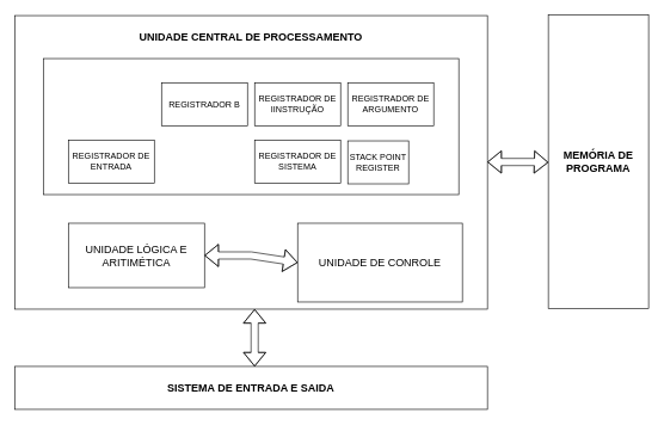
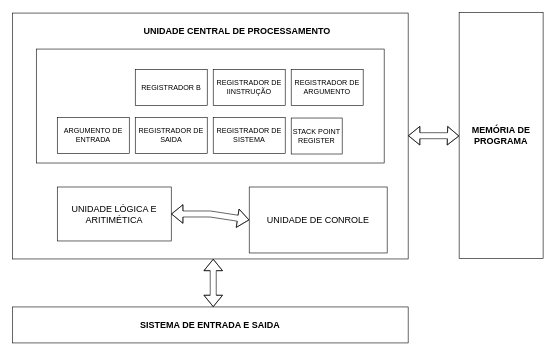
  <mxCell id="0" />
  <mxCell id="1" parent="0" />
  <mxCell id="2" value="" style="rounded=0;whiteSpace=wrap;html=1;fillColor=none;" parent="1" vertex="1"><mxGeometry x="20" y="21" width="660" height="410" as="geometry" /></mxCell>
- <mxCell id="3" value="UNIDADE CENTRAL DE PROCESSAMENTO" style="text;html=1;strokeColor=none;fillColor=none;align=center;verticalAlign=middle;whiteSpace=wrap;rounded=0;fontSize=15;fontStyle=1;" parent="1" vertex="1"><mxGeometry x="165" y="41" width="370" height="20" as="geometry" /></mxCell>
+ <mxCell id="3" value="UNIDADE CENTRAL DE PROCESSAMENTO" style="text;html=1;strokeColor=none;fillColor=none;align=center;verticalAlign=middle;whiteSpace=wrap;rounded=0;fontSize=15;fontStyle=1;" parent="1" vertex="1"><mxGeometry x="210" y="41" width="370" height="20" as="geometry" /></mxCell>
  <mxCell id="4" value="" style="rounded=0;whiteSpace=wrap;html=1;fillColor=none;" parent="1" vertex="1"><mxGeometry x="60" y="81" width="580" height="190" as="geometry" /></mxCell>
  <mxCell id="5" value="REGISTRADOR B" style="rounded=0;whiteSpace=wrap;html=1;fillColor=none;" parent="1" vertex="1"><mxGeometry x="225" y="115" width="120" height="60" as="geometry" /></mxCell>
  <mxCell id="6" value="REGISTRADOR DE IINSTRUÇÃO" style="rounded=0;whiteSpace=wrap;html=1;fillColor=none;" parent="1" vertex="1"><mxGeometry x="355" y="115" width="120" height="60" as="geometry" /></mxCell>
  <mxCell id="7" value="REGISTRADOR DE ARGUMENTO" style="rounded=0;whiteSpace=wrap;html=1;fillColor=none;" parent="1" vertex="1"><mxGeometry x="485" y="115" width="120" height="60" as="geometry" /></mxCell>
- <mxCell id="8" value="REGISTRADOR DE ENTRADA" style="rounded=0;whiteSpace=wrap;html=1;fillColor=none;" parent="1" vertex="1"><mxGeometry x="95" y="195" width="120" height="60" as="geometry" /></mxCell>
+ <mxCell id="8" value="ARGUMENTO DE ENTRADA" style="rounded=0;whiteSpace=wrap;html=1;fillColor=none;" parent="1" vertex="1"><mxGeometry x="95" y="195" width="120" height="60" as="geometry" /></mxCell>
+ <mxCell id="9" value="REGISTRADOR DE SAIDA" style="rounded=0;whiteSpace=wrap;html=1;fillColor=none;" parent="1" vertex="1"><mxGeometry x="225" y="195" width="120" height="60" as="geometry" /></mxCell>
  <mxCell id="10" value="UNIDADE DE CONROLE" style="rounded=0;whiteSpace=wrap;html=1;fontSize=15;fillColor=none;" parent="1" vertex="1"><mxGeometry x="415" y="311" width="230" height="110" as="geometry" /></mxCell>
  <mxCell id="11" value="UNIDADE LÓGICA E ARITIMÉTICA" style="rounded=0;whiteSpace=wrap;html=1;fontSize=15;fillColor=none;" parent="1" vertex="1"><mxGeometry x="95" y="311" width="190" height="90" as="geometry" /></mxCell>
  <mxCell id="12" value="" style="shape=flexArrow;endArrow=classic;startArrow=classic;html=1;fontSize=15;fontColor=#666666;entryX=0;entryY=0.5;entryDx=0;entryDy=0;exitX=1;exitY=0.5;exitDx=0;exitDy=0;" parent="1" source="11" target="10" edge="1"><mxGeometry width="100" height="100" relative="1" as="geometry"><mxPoint x="285" y="371" as="sourcePoint" /><mxPoint x="385" y="271" as="targetPoint" /><Array as="points"><mxPoint x="350" y="356" /></Array></mxGeometry></mxCell>
  <mxCell id="13" value="MEMÓRIA DE PROGRAMA" style="rounded=0;whiteSpace=wrap;html=1;fontStyle=1;fontSize=15;fillColor=none;" parent="1" vertex="1"><mxGeometry x="765" y="20" width="140" height="410" as="geometry" /></mxCell>
  <mxCell id="14" value="" style="shape=flexArrow;endArrow=classic;startArrow=classic;html=1;fontSize=15;fontColor=#666666;exitX=1;exitY=0.5;exitDx=0;exitDy=0;" parent="1" edge="1"><mxGeometry width="100" height="100" relative="1" as="geometry"><mxPoint x="680" y="225.5" as="sourcePoint" /><mxPoint x="765" y="226" as="targetPoint" /><Array as="points"><mxPoint x="745" y="225.5" /></Array></mxGeometry></mxCell>
  <mxCell id="15" value="REGISTRADORES ESPECIAIS" style="text;html=1;strokeColor=none;fillColor=none;align=center;verticalAlign=middle;whiteSpace=wrap;rounded=0;fontSize=15;fontColor=#FFFFFF;" parent="1" vertex="1"><mxGeometry x="225" y="91" width="250" height="20" as="geometry" /></mxCell>
  <mxCell id="16" value="SISTEMA DE ENTRADA E SAIDA" style="rounded=0;whiteSpace=wrap;html=1;fontStyle=1;fontSize=15;fillColor=none;" parent="1" vertex="1"><mxGeometry x="20" y="511" width="660" height="60" as="geometry" /></mxCell>
  <mxCell id="17" value="" style="shape=flexArrow;endArrow=classic;startArrow=classic;html=1;fontSize=15;fontColor=#666666;" parent="1" edge="1"><mxGeometry width="100" height="100" relative="1" as="geometry"><mxPoint x="355" y="431" as="sourcePoint" /><mxPoint x="355" y="511" as="targetPoint" /><Array as="points"><mxPoint x="355" y="481" /></Array></mxGeometry></mxCell>
  <mxCell id="18" value="REGISTRADOR DE SISTEMA" style="rounded=0;whiteSpace=wrap;html=1;fillColor=none;" parent="1" vertex="1"><mxGeometry x="355" y="195" width="120" height="60" as="geometry" /></mxCell>
  <mxCell id="19" value="STACK POINT REGISTER" style="rounded=0;whiteSpace=wrap;html=1;fillColor=none;" vertex="1" parent="1"><mxGeometry x="485" y="196" width="85" height="60" as="geometry" /></mxCell>
